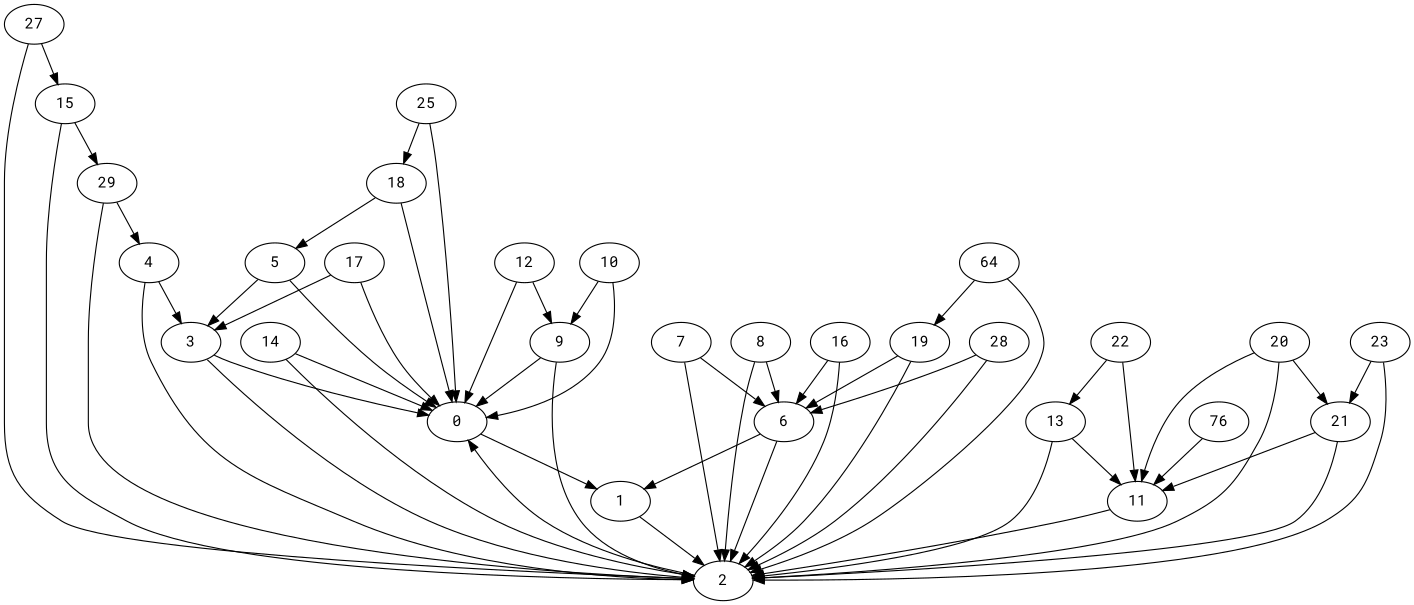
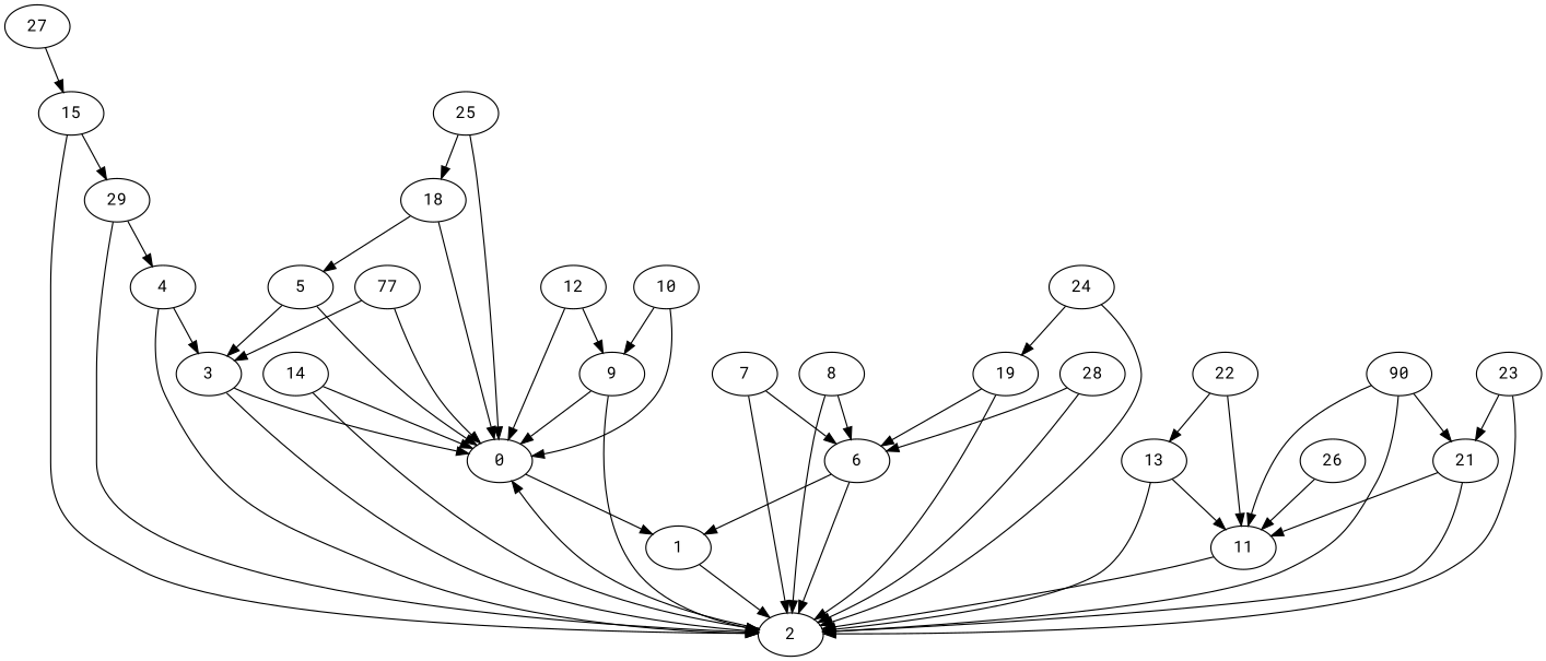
  digraph {
    fontname="Roboto Mono"
    node [fontname="Roboto Mono"]
    edge [fontname="Roboto Mono"]
    n1 [label=0]
    n2 [label=1]
    n3 [label=2]
    n4 [label=3]
    n5 [label=4]
    n6 [label=5]
    n7 [label=6]
    n8 [label=7]
    n9 [label=8]
    n10 [label=9]
    n11 [label=10]
    n12 [label=11]
    n13 [label=12]
    n14 [label=13]
    n15 [label=14]
    n16 [label=15]
    n17 [label=29]
-   n18 [label=16]
-   n19 [label=17]
+   n19 [label=77]
    n20 [label=18]
    n21 [label=19]
-   n22 [label=20]
+   n22 [label=90]
    n23 [label=21]
    n24 [label=22]
    n25 [label=23]
-   n26 [label=64]
+   n26 [label=24]
    n27 [label=25]
-   n28 [label=76]
+   n28 [label=26]
    n29 [label=27]
    n30 [label=28]
    n1 -> n2
    n2 -> n3
    n3 -> n1
    n4 -> n1
    n4 -> n3
    n5 -> n3
    n5 -> n4
    n6 -> n1
    n6 -> n4
    n7 -> n2
    n7 -> n3
    n8 -> n3
    n8 -> n7
    n9 -> n3
    n9 -> n7
    n10 -> n1
    n10 -> n3
    n11 -> n1
    n11 -> n10
    n12 -> n3
    n13 -> n1
    n13 -> n10
    n14 -> n3
    n14 -> n12
    n15 -> n1
    n15 -> n3
    n16 -> n3
    n16 -> n17
    n17 -> n3
    n17 -> n5
-   n18 -> n3
-   n18 -> n7
    n19 -> n1
    n19 -> n4
    n20 -> n1
    n20 -> n6
    n21 -> n3
    n21 -> n7
    n22 -> n3
    n22 -> n12
    n22 -> n23
    n23 -> n3
    n23 -> n12
    n24 -> n12
    n24 -> n14
    n25 -> n3
    n25 -> n23
    n26 -> n3
    n26 -> n21
    n27 -> n1
    n27 -> n20
    n28 -> n12
-   n29 -> n3
    n29 -> n16
    n30 -> n3
    n30 -> n7
  }
